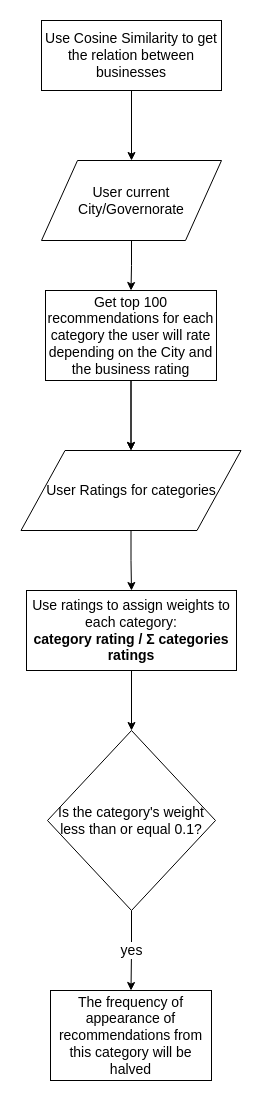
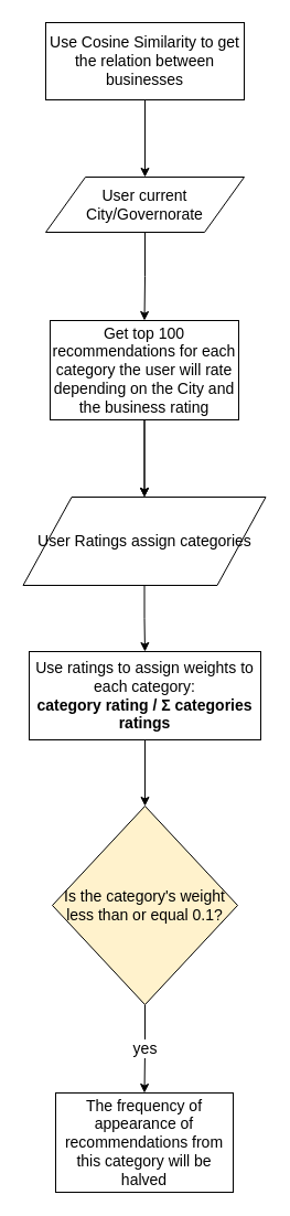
  <mxCell id="0" />
  <mxCell id="1" parent="0" />
  <mxCell id="2" value="" style="edgeStyle=orthogonalEdgeStyle;rounded=0;orthogonalLoop=1;jettySize=auto;html=1;" edge="1" parent="1" source="3" target="12"><mxGeometry relative="1" as="geometry" /></mxCell>
- <mxCell id="3" value="&lt;font style=&quot;font-size: 14px&quot;&gt;User Ratings for categories&lt;/font&gt;" style="shape=parallelogram;perimeter=parallelogramPerimeter;whiteSpace=wrap;html=1;" vertex="1" parent="1"><mxGeometry x="20.5" y="450" width="220" height="80" as="geometry" /></mxCell>
+ <mxCell id="3" value="&lt;font style=&quot;font-size: 14px&quot;&gt;User Ratings assign categories&lt;/font&gt;" style="shape=parallelogram;perimeter=parallelogramPerimeter;whiteSpace=wrap;html=1;" vertex="1" parent="1"><mxGeometry x="20.5" y="450" width="220" height="80" as="geometry" /></mxCell>
  <mxCell id="4" value="" style="edgeStyle=orthogonalEdgeStyle;rounded=0;orthogonalLoop=1;jettySize=auto;html=1;" edge="1" parent="1" source="5" target="10"><mxGeometry relative="1" as="geometry" /></mxCell>
  <mxCell id="5" value="&lt;font style=&quot;font-size: 14px&quot;&gt;Use Cosine Similarity to get the relation between businesses&lt;/font&gt;" style="rounded=0;whiteSpace=wrap;html=1;" vertex="1" parent="1"><mxGeometry x="41" y="20" width="180" height="70" as="geometry" /></mxCell>
  <mxCell id="6" value="" style="edgeStyle=orthogonalEdgeStyle;rounded=0;orthogonalLoop=1;jettySize=auto;html=1;" edge="1" parent="1" source="8" target="3"><mxGeometry relative="1" as="geometry" /></mxCell>
  <mxCell id="7" value="" style="edgeStyle=orthogonalEdgeStyle;rounded=0;orthogonalLoop=1;jettySize=auto;html=1;" edge="1" parent="1" source="8" target="3"><mxGeometry relative="1" as="geometry" /></mxCell>
  <mxCell id="8" value="&lt;font style=&quot;font-size: 14px&quot;&gt;Get top 100 recommendations for each category the user will rate depending on the City and the business rating&lt;/font&gt;" style="rounded=0;whiteSpace=wrap;html=1;" vertex="1" parent="1"><mxGeometry x="45" y="290" width="171" height="90" as="geometry" /></mxCell>
  <mxCell id="9" style="edgeStyle=orthogonalEdgeStyle;rounded=0;orthogonalLoop=1;jettySize=auto;html=1;entryX=0.5;entryY=0;entryDx=0;entryDy=0;" edge="1" parent="1" source="10" target="8"><mxGeometry relative="1" as="geometry" /></mxCell>
- <mxCell id="10" value="&lt;font style=&quot;font-size: 14px&quot;&gt;User current City/Governorate&lt;/font&gt;" style="shape=parallelogram;perimeter=parallelogramPerimeter;whiteSpace=wrap;html=1;" vertex="1" parent="1"><mxGeometry x="41" y="160" width="180" height="80" as="geometry" /></mxCell>
+ <mxCell id="10" value="&lt;font style=&quot;font-size: 14px&quot;&gt;User current City/Governorate&lt;/font&gt;" style="shape=parallelogram;perimeter=parallelogramPerimeter;whiteSpace=wrap;html=1;" vertex="1" parent="1"><mxGeometry x="41" y="160" width="180" height="50" as="geometry" /></mxCell>
  <mxCell id="11" value="" style="edgeStyle=orthogonalEdgeStyle;rounded=0;orthogonalLoop=1;jettySize=auto;html=1;" edge="1" parent="1" source="12" target="14"><mxGeometry relative="1" as="geometry" /></mxCell>
  <mxCell id="12" value="&lt;font style=&quot;font-size: 14px&quot;&gt;Use ratings to assign weights to each category:&lt;br&gt;&lt;b&gt;category rating / Σ categories ratings&lt;/b&gt;&lt;br&gt;&lt;/font&gt;" style="rounded=0;whiteSpace=wrap;html=1;" vertex="1" parent="1"><mxGeometry x="26" y="590" width="210" height="80" as="geometry" /></mxCell>
  <mxCell id="13" value="&lt;font style=&quot;font-size: 14px&quot;&gt;yes&lt;/font&gt;" style="edgeStyle=orthogonalEdgeStyle;rounded=0;orthogonalLoop=1;jettySize=auto;html=1;" edge="1" parent="1" source="14" target="15"><mxGeometry relative="1" as="geometry" /></mxCell>
- <mxCell id="14" value="&lt;font style=&quot;font-size: 14px&quot;&gt;Is the category's weight less than or equal 0.1?&lt;/font&gt;" style="rhombus;whiteSpace=wrap;html=1;" vertex="1" parent="1"><mxGeometry x="47" y="730" width="168" height="180" as="geometry" /></mxCell>
+ <mxCell id="14" value="&lt;font style=&quot;font-size: 14px&quot;&gt;Is the category's weight less than or equal 0.1?&lt;/font&gt;" style="rhombus;whiteSpace=wrap;html=1;fillColor=#fff2cc;" vertex="1" parent="1"><mxGeometry x="47" y="730" width="168" height="180" as="geometry" /></mxCell>
  <mxCell id="15" value="&lt;font style=&quot;font-size: 14px&quot;&gt;The frequency of appearance of recommendations from this category will be halved&lt;/font&gt;" style="rounded=0;whiteSpace=wrap;html=1;" vertex="1" parent="1"><mxGeometry x="50" y="990" width="161" height="90" as="geometry" /></mxCell>
